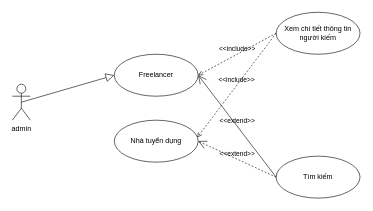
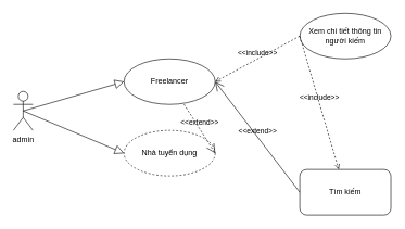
  <mxCell id="0" />
  <mxCell id="1" parent="0" />
  <mxCell id="2" value="admin" style="shape=umlActor;html=1;verticalLabelPosition=bottom;verticalAlign=top;align=center;" parent="1" vertex="1"><mxGeometry x="20" y="140" width="30" height="60" as="geometry" /></mxCell>
  <mxCell id="3" value="Freelancer" style="ellipse;whiteSpace=wrap;html=1;" parent="1" vertex="1"><mxGeometry x="190" y="90" width="140" height="70" as="geometry" /></mxCell>
- <mxCell id="4" value="Nhà tuyển dụng" style="ellipse;whiteSpace=wrap;html=1;" parent="1" vertex="1"><mxGeometry x="190" y="200" width="140" height="70" as="geometry" /></mxCell>
+ <mxCell id="4" value="Nhà tuyển dụng" style="ellipse;whiteSpace=wrap;html=1;dashed=1;" parent="1" vertex="1"><mxGeometry x="190" y="200" width="140" height="70" as="geometry" /></mxCell>
  <mxCell id="5" value="" style="edgeStyle=none;html=1;endArrow=block;endFill=0;endSize=12;verticalAlign=bottom;rounded=0;exitX=0.5;exitY=0.5;exitDx=0;exitDy=0;exitPerimeter=0;strokeColor=default;" parent="1" source="2" edge="1"><mxGeometry width="160" relative="1" as="geometry"><mxPoint x="130" y="220" as="sourcePoint" /><mxPoint x="190" y="125" as="targetPoint" /></mxGeometry></mxCell>
+ <mxCell id="6" value="" style="edgeStyle=none;html=1;endArrow=block;endFill=0;endSize=12;verticalAlign=bottom;rounded=0;exitX=0.5;exitY=0.5;exitDx=0;exitDy=0;exitPerimeter=0;entryX=0;entryY=0.5;entryDx=0;entryDy=0;" parent="1" source="2" target="4" edge="1"><mxGeometry width="160" relative="1" as="geometry"><mxPoint x="45" y="180" as="sourcePoint" /><mxPoint x="200" y="135" as="targetPoint" /></mxGeometry></mxCell>
  <mxCell id="7" value="Xem chi tiết thông tin người kiếm" style="ellipse;whiteSpace=wrap;html=1;" parent="1" vertex="1"><mxGeometry x="460" y="20" width="140" height="70" as="geometry" /></mxCell>
  <mxCell id="8" value="&amp;lt;&amp;lt;include&amp;gt;&amp;gt;" style="edgeStyle=none;html=1;endArrow=open;verticalAlign=bottom;dashed=1;labelBackgroundColor=none;rounded=0;entryX=1;entryY=0.5;entryDx=0;entryDy=0;exitX=0;exitY=0.5;exitDx=0;exitDy=0;" parent="1" source="7" target="3" edge="1"><mxGeometry width="160" relative="1" as="geometry"><mxPoint x="130" y="220" as="sourcePoint" /><mxPoint x="290" y="220" as="targetPoint" /></mxGeometry></mxCell>
- <mxCell id="9" value="&amp;lt;&amp;lt;include&amp;gt;&amp;gt;" style="edgeStyle=none;html=1;endArrow=open;verticalAlign=bottom;dashed=1;labelBackgroundColor=none;rounded=0;entryX=0.989;entryY=0.411;entryDx=0;entryDy=0;exitX=0;exitY=0.5;exitDx=0;exitDy=0;entryPerimeter=0;" parent="1" source="7" target="4" edge="1"><mxGeometry width="160" relative="1" as="geometry"><mxPoint x="450" y="195" as="sourcePoint" /><mxPoint x="340" y="135" as="targetPoint" /></mxGeometry></mxCell>
- <mxCell id="10" value="Tìm kiếm" style="ellipse;whiteSpace=wrap;html=1;" vertex="1" parent="1"><mxGeometry x="460" y="260" width="140" height="70" as="geometry" /></mxCell>
+ <mxCell id="9" value="&amp;lt;&amp;lt;include&amp;gt;&amp;gt;" style="edgeStyle=none;html=1;endArrow=open;verticalAlign=bottom;dashed=1;labelBackgroundColor=none;rounded=0;exitX=0;exitY=0.5;exitDx=0;exitDy=0;" parent="1" source="7" target="10" edge="1"><mxGeometry width="160" relative="1" as="geometry"><mxPoint x="450" y="195" as="sourcePoint" /><mxPoint x="340" y="135" as="targetPoint" /></mxGeometry></mxCell>
+ <mxCell id="10" value="Tìm kiếm" style="whiteSpace=wrap;html=1;rounded=1;" vertex="1" parent="1"><mxGeometry x="460" y="260" width="140" height="70" as="geometry" /></mxCell>
  <mxCell id="11" value="&amp;lt;&amp;lt;extend&amp;gt;&amp;gt;" style="edgeStyle=none;html=1;startArrow=open;endArrow=none;startSize=12;verticalAlign=bottom;dashed=0;labelBackgroundColor=none;rounded=0;exitX=1;exitY=0.5;exitDx=0;exitDy=0;entryX=0;entryY=0.5;entryDx=0;entryDy=0;" edge="1" parent="1" source="3" target="10"><mxGeometry width="160" relative="1" as="geometry"><mxPoint x="370" y="220" as="sourcePoint" /><mxPoint x="530" y="220" as="targetPoint" /></mxGeometry></mxCell>
- <mxCell id="12" value="&amp;lt;&amp;lt;extend&amp;gt;&amp;gt;" style="edgeStyle=none;html=1;startArrow=open;endArrow=none;startSize=12;verticalAlign=bottom;dashed=1;labelBackgroundColor=none;rounded=0;exitX=1;exitY=0.5;exitDx=0;exitDy=0;entryX=0;entryY=0.5;entryDx=0;entryDy=0;" edge="1" parent="1" source="4" target="10"><mxGeometry width="160" relative="1" as="geometry"><mxPoint x="331" y="158" as="sourcePoint" /><mxPoint x="489" y="267" as="targetPoint" /></mxGeometry></mxCell>
+ <mxCell id="12" value="&amp;lt;&amp;lt;extend&amp;gt;&amp;gt;" style="edgeStyle=none;html=1;startArrow=open;endArrow=none;startSize=12;verticalAlign=bottom;dashed=1;labelBackgroundColor=none;rounded=0;exitX=1;exitY=0.5;exitDx=0;exitDy=0;" edge="1" parent="1" source="4" target="3"><mxGeometry width="160" relative="1" as="geometry"><mxPoint x="331" y="158" as="sourcePoint" /><mxPoint x="489" y="267" as="targetPoint" /></mxGeometry></mxCell>
